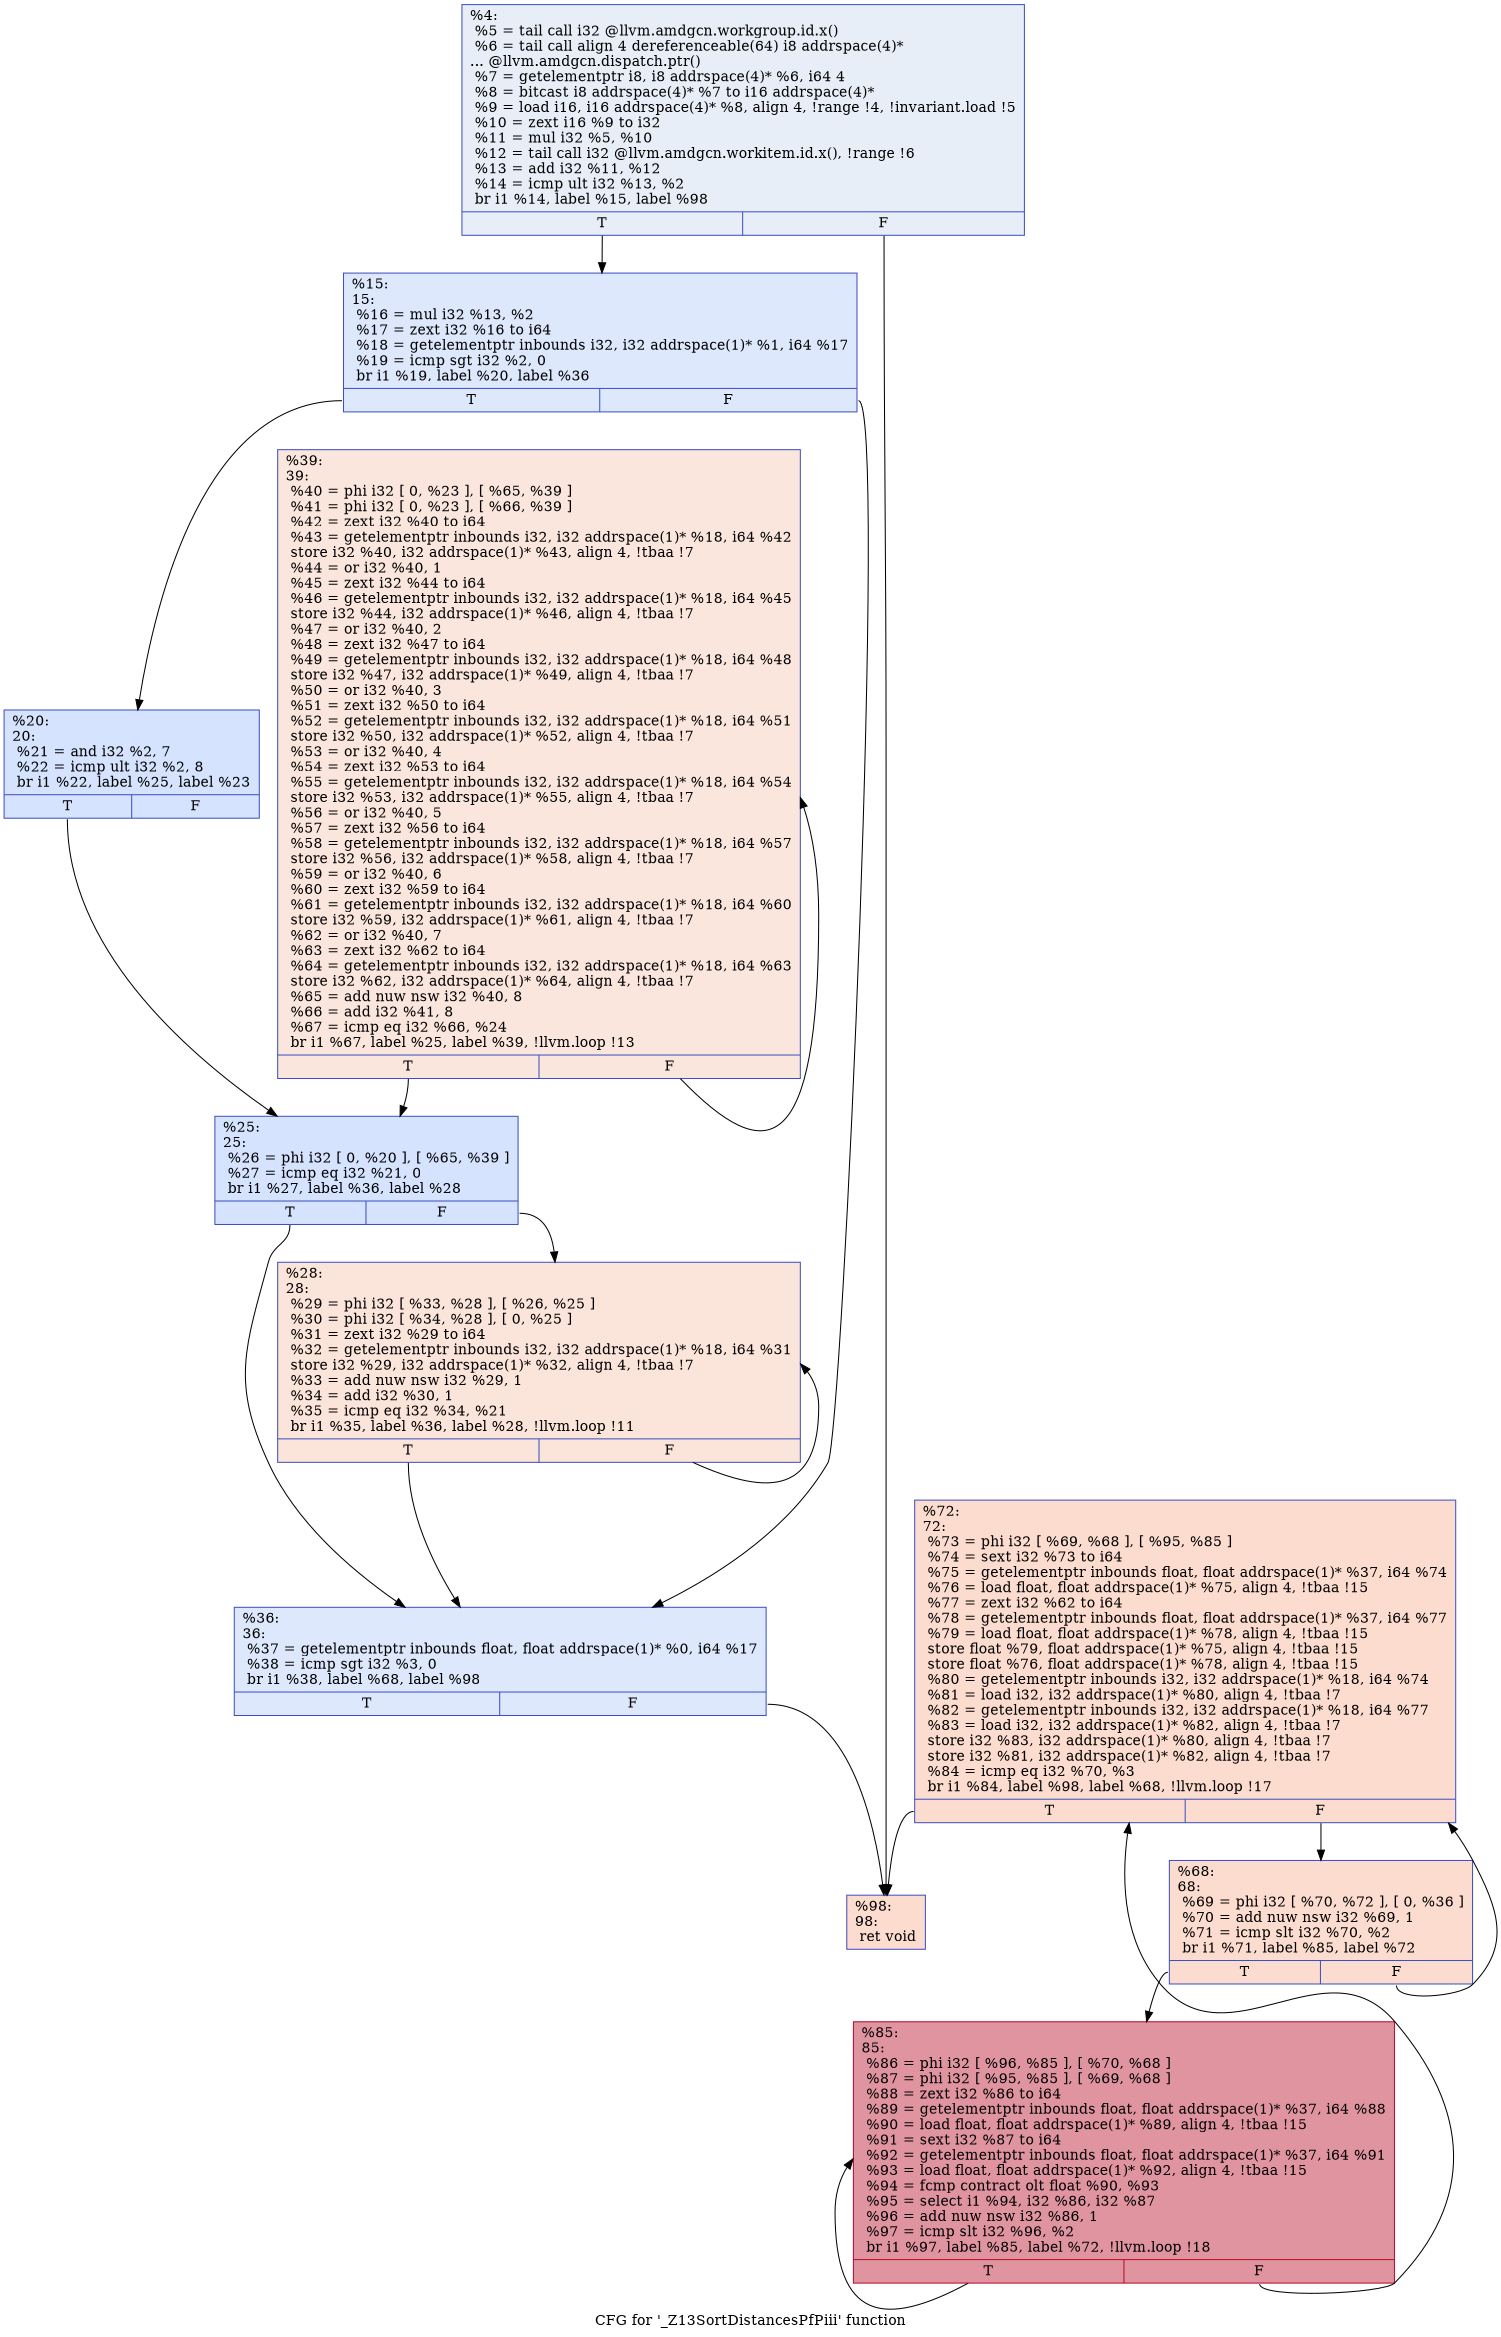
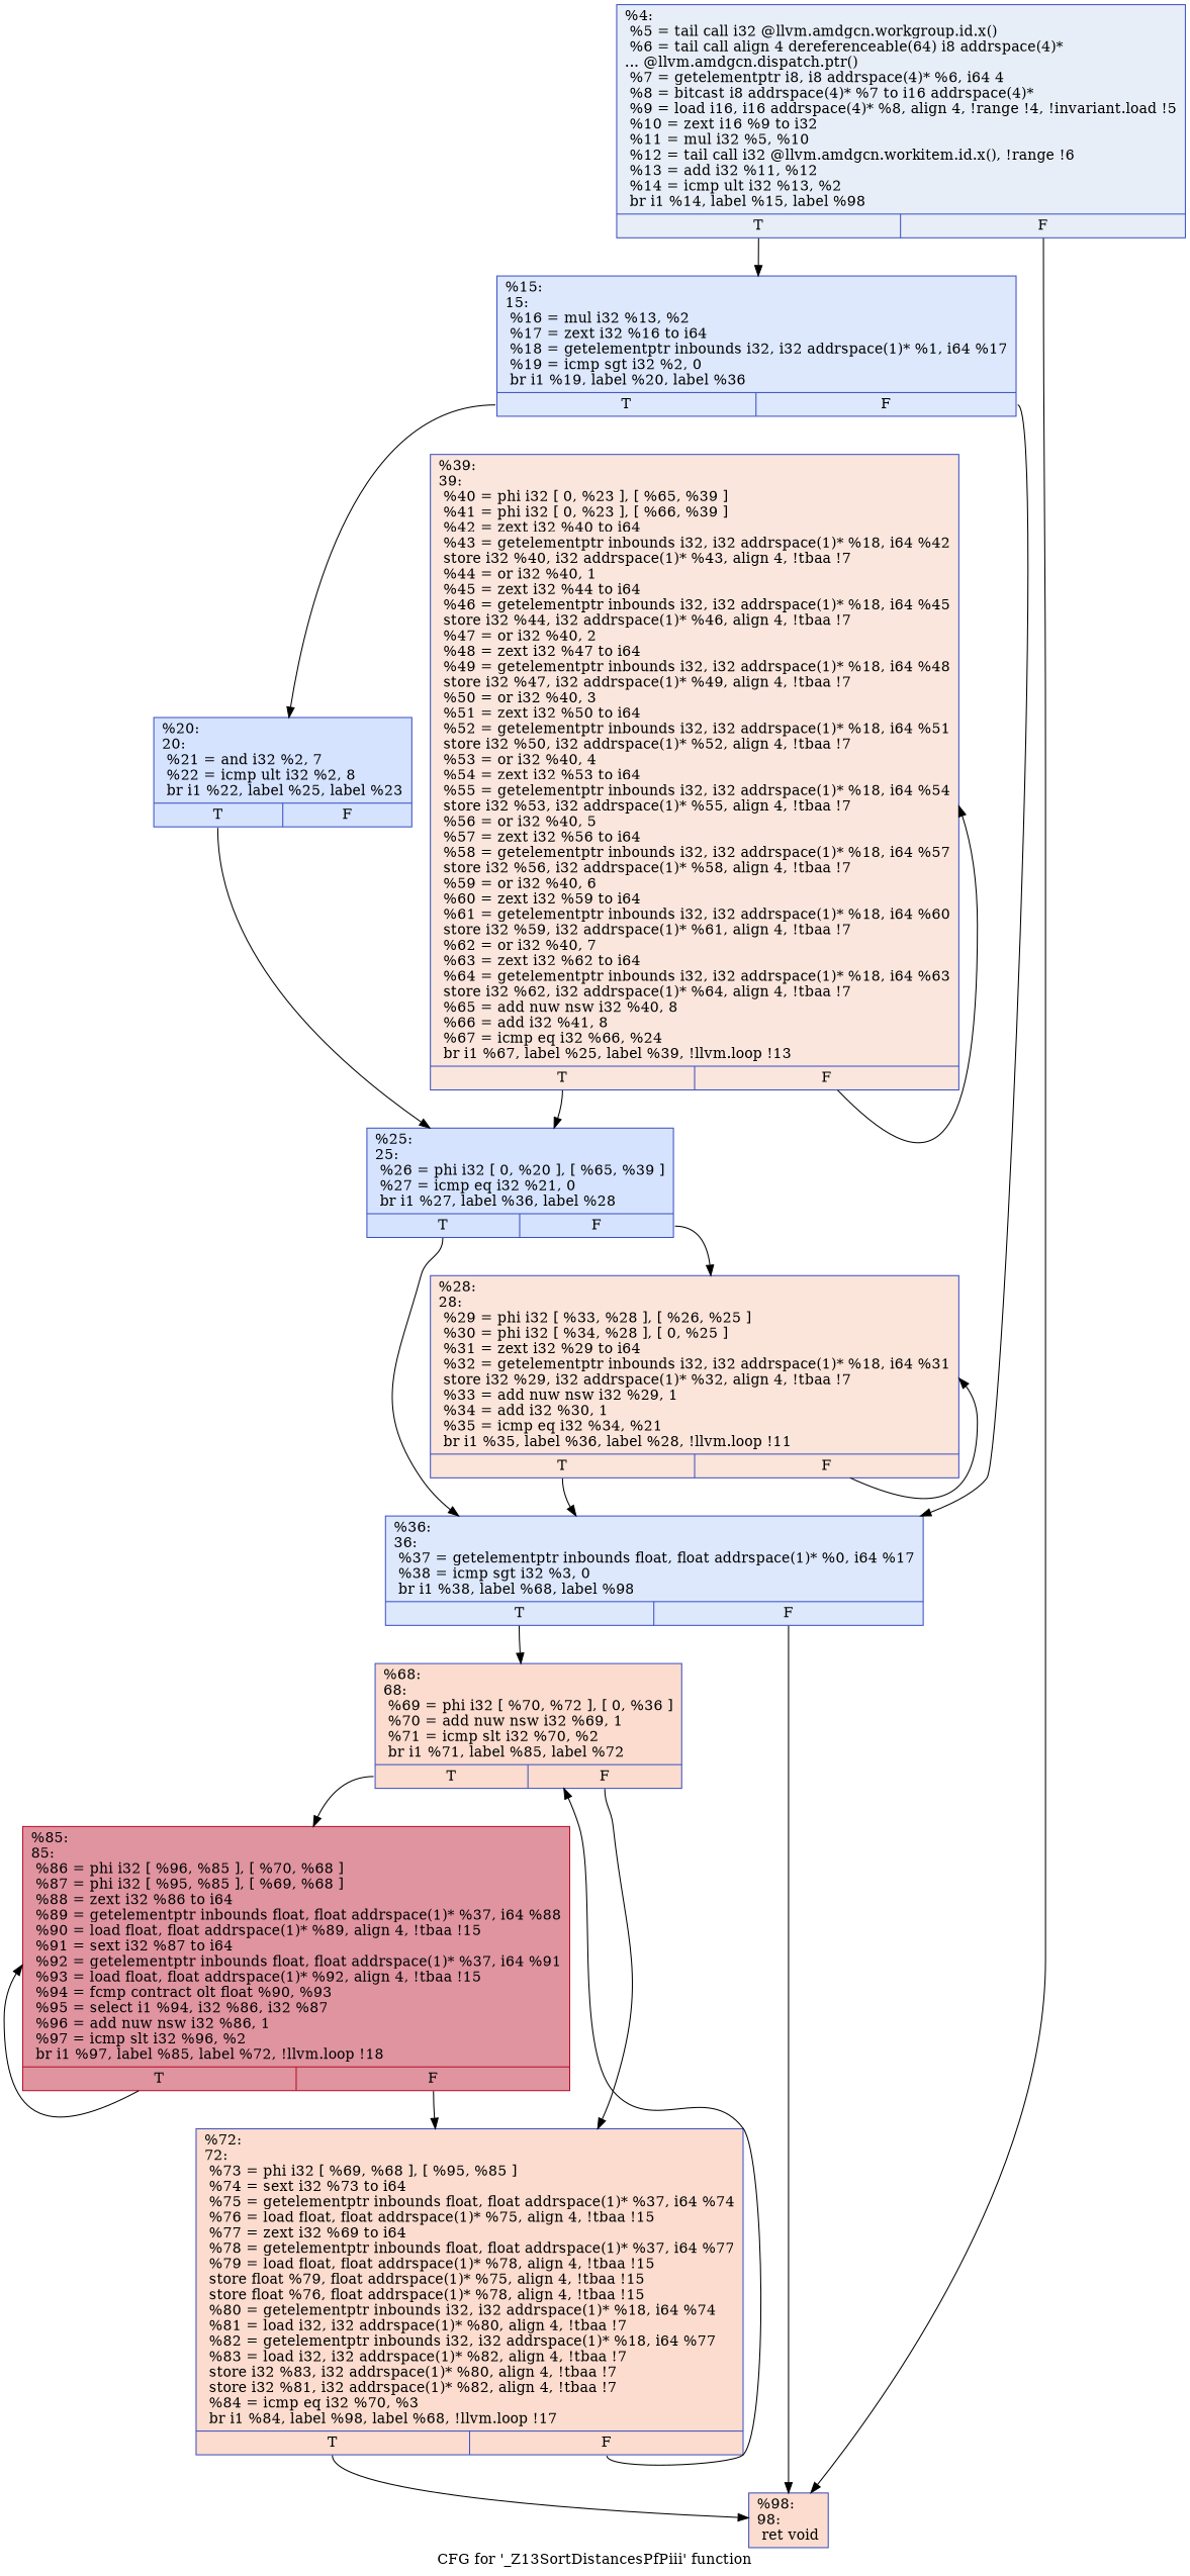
  digraph {
    label="CFG for '_Z13SortDistancesPfPiii' function"
    node [color="#3d50c3ff" fillcolor="#f7af9170" shape=record style=filled]
    edge [tailport=s0]
    n1 [fillcolor="#cbd8ee70" label="{%4:\l  %5 = tail call i32 @llvm.amdgcn.workgroup.id.x()\l  %6 = tail call align 4 dereferenceable(64) i8 addrspace(4)*\l... @llvm.amdgcn.dispatch.ptr()\l  %7 = getelementptr i8, i8 addrspace(4)* %6, i64 4\l  %8 = bitcast i8 addrspace(4)* %7 to i16 addrspace(4)*\l  %9 = load i16, i16 addrspace(4)* %8, align 4, !range !4, !invariant.load !5\l  %10 = zext i16 %9 to i32\l  %11 = mul i32 %5, %10\l  %12 = tail call i32 @llvm.amdgcn.workitem.id.x(), !range !6\l  %13 = add i32 %11, %12\l  %14 = icmp ult i32 %13, %2\l  br i1 %14, label %15, label %98\l|{<s0>T|<s1>F}}"]
    n2 [fillcolor="#b2ccfb70" label="{%15:\l15:                                               \l  %16 = mul i32 %13, %2\l  %17 = zext i32 %16 to i64\l  %18 = getelementptr inbounds i32, i32 addrspace(1)* %1, i64 %17\l  %19 = icmp sgt i32 %2, 0\l  br i1 %19, label %20, label %36\l|{<s0>T|<s1>F}}"]
    n3 [label="{%98:\l98:                                               \l  ret void\l}"]
    n4 [fillcolor="#a1c0ff70" label="{%20:\l20:                                               \l  %21 = and i32 %2, 7\l  %22 = icmp ult i32 %2, 8\l  br i1 %22, label %25, label %23\l|{<s0>T|<s1>F}}"]
    n5 [fillcolor="#b2ccfb70" label="{%36:\l36:                                               \l  %37 = getelementptr inbounds float, float addrspace(1)* %0, i64 %17\l  %38 = icmp sgt i32 %3, 0\l  br i1 %38, label %68, label %98\l|{<s0>T|<s1>F}}"]
    n6 [fillcolor="#a1c0ff70" label="{%25:\l25:                                               \l  %26 = phi i32 [ 0, %20 ], [ %65, %39 ]\l  %27 = icmp eq i32 %21, 0\l  br i1 %27, label %36, label %28\l|{<s0>T|<s1>F}}"]
    n7 [label="{%68:\l68:                                               \l  %69 = phi i32 [ %70, %72 ], [ 0, %36 ]\l  %70 = add nuw nsw i32 %69, 1\l  %71 = icmp slt i32 %70, %2\l  br i1 %71, label %85, label %72\l|{<s0>T|<s1>F}}"]
    n8 [fillcolor="#f5c1a970" label="{%28:\l28:                                               \l  %29 = phi i32 [ %33, %28 ], [ %26, %25 ]\l  %30 = phi i32 [ %34, %28 ], [ 0, %25 ]\l  %31 = zext i32 %29 to i64\l  %32 = getelementptr inbounds i32, i32 addrspace(1)* %18, i64 %31\l  store i32 %29, i32 addrspace(1)* %32, align 4, !tbaa !7\l  %33 = add nuw nsw i32 %29, 1\l  %34 = add i32 %30, 1\l  %35 = icmp eq i32 %34, %21\l  br i1 %35, label %36, label %28, !llvm.loop !11\l|{<s0>T|<s1>F}}"]
    n9 [color="#b70d28ff" fillcolor="#b70d2870" label="{%85:\l85:                                               \l  %86 = phi i32 [ %96, %85 ], [ %70, %68 ]\l  %87 = phi i32 [ %95, %85 ], [ %69, %68 ]\l  %88 = zext i32 %86 to i64\l  %89 = getelementptr inbounds float, float addrspace(1)* %37, i64 %88\l  %90 = load float, float addrspace(1)* %89, align 4, !tbaa !15\l  %91 = sext i32 %87 to i64\l  %92 = getelementptr inbounds float, float addrspace(1)* %37, i64 %91\l  %93 = load float, float addrspace(1)* %92, align 4, !tbaa !15\l  %94 = fcmp contract olt float %90, %93\l  %95 = select i1 %94, i32 %86, i32 %87\l  %96 = add nuw nsw i32 %86, 1\l  %97 = icmp slt i32 %96, %2\l  br i1 %97, label %85, label %72, !llvm.loop !18\l|{<s0>T|<s1>F}}"]
-   n10 [label="{%72:\l72:                                               \l  %73 = phi i32 [ %69, %68 ], [ %95, %85 ]\l  %74 = sext i32 %73 to i64\l  %75 = getelementptr inbounds float, float addrspace(1)* %37, i64 %74\l  %76 = load float, float addrspace(1)* %75, align 4, !tbaa !15\l  %77 = zext i32 %62 to i64\l  %78 = getelementptr inbounds float, float addrspace(1)* %37, i64 %77\l  %79 = load float, float addrspace(1)* %78, align 4, !tbaa !15\l  store float %79, float addrspace(1)* %75, align 4, !tbaa !15\l  store float %76, float addrspace(1)* %78, align 4, !tbaa !15\l  %80 = getelementptr inbounds i32, i32 addrspace(1)* %18, i64 %74\l  %81 = load i32, i32 addrspace(1)* %80, align 4, !tbaa !7\l  %82 = getelementptr inbounds i32, i32 addrspace(1)* %18, i64 %77\l  %83 = load i32, i32 addrspace(1)* %82, align 4, !tbaa !7\l  store i32 %83, i32 addrspace(1)* %80, align 4, !tbaa !7\l  store i32 %81, i32 addrspace(1)* %82, align 4, !tbaa !7\l  %84 = icmp eq i32 %70, %3\l  br i1 %84, label %98, label %68, !llvm.loop !17\l|{<s0>T|<s1>F}}"]
+   n10 [label="{%72:\l72:                                               \l  %73 = phi i32 [ %69, %68 ], [ %95, %85 ]\l  %74 = sext i32 %73 to i64\l  %75 = getelementptr inbounds float, float addrspace(1)* %37, i64 %74\l  %76 = load float, float addrspace(1)* %75, align 4, !tbaa !15\l  %77 = zext i32 %69 to i64\l  %78 = getelementptr inbounds float, float addrspace(1)* %37, i64 %77\l  %79 = load float, float addrspace(1)* %78, align 4, !tbaa !15\l  store float %79, float addrspace(1)* %75, align 4, !tbaa !15\l  store float %76, float addrspace(1)* %78, align 4, !tbaa !15\l  %80 = getelementptr inbounds i32, i32 addrspace(1)* %18, i64 %74\l  %81 = load i32, i32 addrspace(1)* %80, align 4, !tbaa !7\l  %82 = getelementptr inbounds i32, i32 addrspace(1)* %18, i64 %77\l  %83 = load i32, i32 addrspace(1)* %82, align 4, !tbaa !7\l  store i32 %83, i32 addrspace(1)* %80, align 4, !tbaa !7\l  store i32 %81, i32 addrspace(1)* %82, align 4, !tbaa !7\l  %84 = icmp eq i32 %70, %3\l  br i1 %84, label %98, label %68, !llvm.loop !17\l|{<s0>T|<s1>F}}"]
    n11 [fillcolor="#f3c7b170" label="{%39:\l39:                                               \l  %40 = phi i32 [ 0, %23 ], [ %65, %39 ]\l  %41 = phi i32 [ 0, %23 ], [ %66, %39 ]\l  %42 = zext i32 %40 to i64\l  %43 = getelementptr inbounds i32, i32 addrspace(1)* %18, i64 %42\l  store i32 %40, i32 addrspace(1)* %43, align 4, !tbaa !7\l  %44 = or i32 %40, 1\l  %45 = zext i32 %44 to i64\l  %46 = getelementptr inbounds i32, i32 addrspace(1)* %18, i64 %45\l  store i32 %44, i32 addrspace(1)* %46, align 4, !tbaa !7\l  %47 = or i32 %40, 2\l  %48 = zext i32 %47 to i64\l  %49 = getelementptr inbounds i32, i32 addrspace(1)* %18, i64 %48\l  store i32 %47, i32 addrspace(1)* %49, align 4, !tbaa !7\l  %50 = or i32 %40, 3\l  %51 = zext i32 %50 to i64\l  %52 = getelementptr inbounds i32, i32 addrspace(1)* %18, i64 %51\l  store i32 %50, i32 addrspace(1)* %52, align 4, !tbaa !7\l  %53 = or i32 %40, 4\l  %54 = zext i32 %53 to i64\l  %55 = getelementptr inbounds i32, i32 addrspace(1)* %18, i64 %54\l  store i32 %53, i32 addrspace(1)* %55, align 4, !tbaa !7\l  %56 = or i32 %40, 5\l  %57 = zext i32 %56 to i64\l  %58 = getelementptr inbounds i32, i32 addrspace(1)* %18, i64 %57\l  store i32 %56, i32 addrspace(1)* %58, align 4, !tbaa !7\l  %59 = or i32 %40, 6\l  %60 = zext i32 %59 to i64\l  %61 = getelementptr inbounds i32, i32 addrspace(1)* %18, i64 %60\l  store i32 %59, i32 addrspace(1)* %61, align 4, !tbaa !7\l  %62 = or i32 %40, 7\l  %63 = zext i32 %62 to i64\l  %64 = getelementptr inbounds i32, i32 addrspace(1)* %18, i64 %63\l  store i32 %62, i32 addrspace(1)* %64, align 4, !tbaa !7\l  %65 = add nuw nsw i32 %40, 8\l  %66 = add i32 %41, 8\l  %67 = icmp eq i32 %66, %24\l  br i1 %67, label %25, label %39, !llvm.loop !13\l|{<s0>T|<s1>F}}"]
    n1 -> n2
    n1 -> n3 [tailport=s1]
    n2 -> n4
    n2 -> n5 [tailport=s1]
    n4 -> n6
    n5 -> n3 [tailport=s1]
+   n5 -> n7
    n6 -> n5
    n6 -> n8 [tailport=s1]
    n7 -> n9
    n7 -> n10 [tailport=s1]
    n8 -> n5
    n8 -> n8 [tailport=s1]
    n9 -> n9
    n9 -> n10 [tailport=s1]
    n10 -> n3
    n10 -> n7 [tailport=s1]
    n11 -> n6
    n11 -> n11 [tailport=s1]
  }
